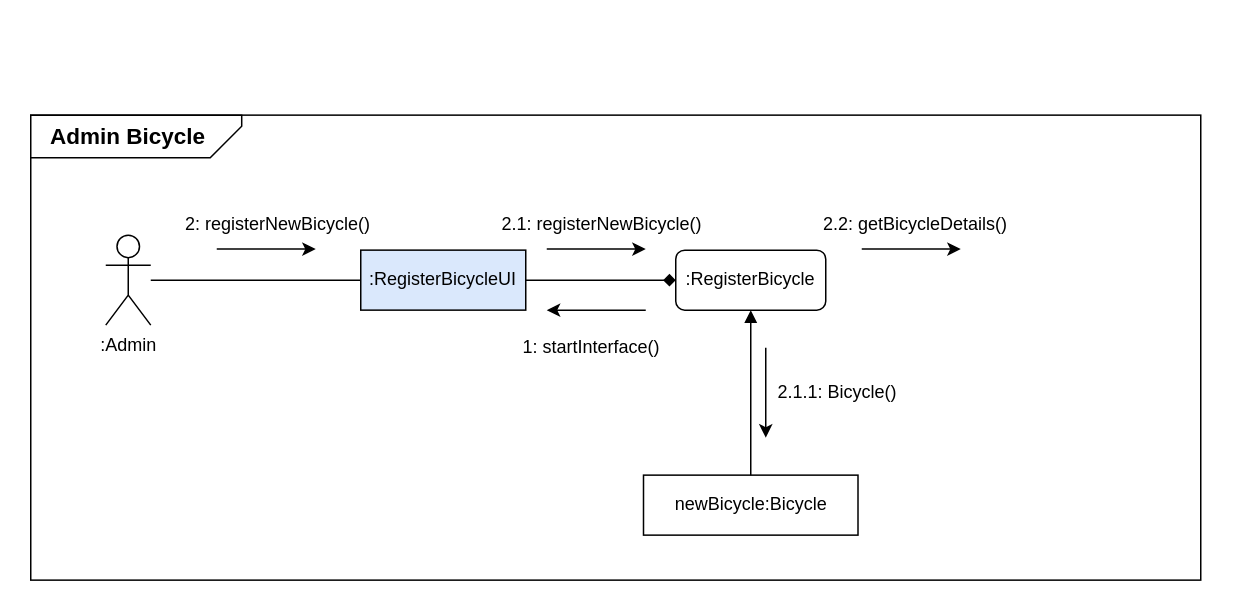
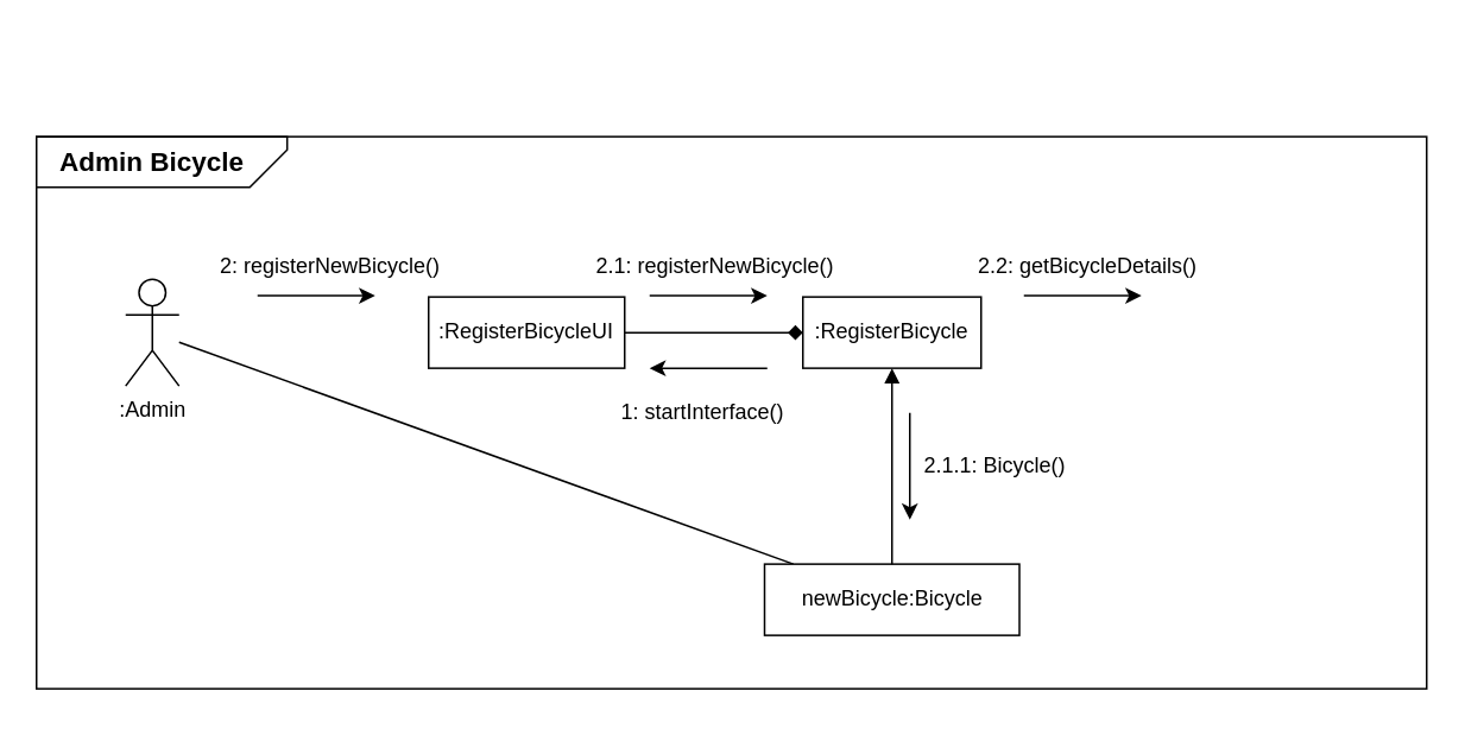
  <mxCell id="0" />
  <mxCell id="1" parent="0" />
  <mxCell id="2" value="" style="rounded=0;whiteSpace=wrap;html=1;" parent="1" vertex="1"><mxGeometry x="20" y="76.09" width="780" height="310" as="geometry" /></mxCell>
  <mxCell id="3" value=":Admin" style="shape=umlActor;verticalLabelPosition=bottom;verticalAlign=top;html=1;outlineConnect=0;" parent="1" vertex="1"><mxGeometry x="70" y="156.085" width="30" height="60" as="geometry" /></mxCell>
- <mxCell id="4" value=":RegisterBicycleUI" style="rounded=0;whiteSpace=wrap;html=1;fillColor=#dae8fc;" parent="1" vertex="1"><mxGeometry x="240" y="166.085" width="110" height="40" as="geometry" /></mxCell>
- <mxCell id="5" value=":RegisterBicycle" style="whiteSpace=wrap;html=1;rounded=1;" parent="1" vertex="1"><mxGeometry x="450" y="166.09" width="100" height="40" as="geometry" /></mxCell>
+ <mxCell id="4" value=":RegisterBicycleUI" style="rounded=0;whiteSpace=wrap;html=1;" parent="1" vertex="1"><mxGeometry x="240" y="166.085" width="110" height="40" as="geometry" /></mxCell>
+ <mxCell id="5" value=":RegisterBicycle" style="rounded=0;whiteSpace=wrap;html=1;" parent="1" vertex="1"><mxGeometry x="450" y="166.09" width="100" height="40" as="geometry" /></mxCell>
  <mxCell id="6" value="" style="endArrow=diamond;html=1;rounded=0;exitX=1;exitY=0.5;exitDx=0;exitDy=0;entryX=0;entryY=0.5;entryDx=0;entryDy=0;" parent="1" source="4" target="5" edge="1"><mxGeometry width="50" height="50" relative="1" as="geometry"><mxPoint x="390" y="236.085" as="sourcePoint" /><mxPoint x="440" y="186.085" as="targetPoint" /></mxGeometry></mxCell>
- <mxCell id="7" value="" style="endArrow=none;html=1;rounded=0;entryX=0;entryY=0.5;entryDx=0;entryDy=0;" parent="1" source="3" target="4" edge="1"><mxGeometry width="50" height="50" relative="1" as="geometry"><mxPoint x="390" y="236.085" as="sourcePoint" /><mxPoint x="440" y="186.085" as="targetPoint" /></mxGeometry></mxCell>
+ <mxCell id="7" value="" style="endArrow=none;html=1;rounded=0;" parent="1" source="3" target="12" edge="1"><mxGeometry width="50" height="50" relative="1" as="geometry"><mxPoint x="390" y="236.085" as="sourcePoint" /><mxPoint x="440" y="186.085" as="targetPoint" /></mxGeometry></mxCell>
  <mxCell id="8" value="" style="endArrow=classic;html=1;rounded=0;" parent="1" edge="1"><mxGeometry width="50" height="50" relative="1" as="geometry"><mxPoint x="430" y="206.085" as="sourcePoint" /><mxPoint x="364" y="206.085" as="targetPoint" /></mxGeometry></mxCell>
  <mxCell id="9" value="" style="shape=card;whiteSpace=wrap;html=1;rotation=90;direction=south;size=21;" parent="1" vertex="1"><mxGeometry x="76.1" width="28.44" height="140.64" as="geometry" y="20" /></mxCell>
  <mxCell id="10" value="&lt;span style=&quot;font-size: 15px;&quot;&gt;&lt;b&gt;Admin Bicycle&lt;/b&gt;&lt;/span&gt;" style="text;html=1;align=center;verticalAlign=middle;whiteSpace=wrap;rounded=0;" parent="1" vertex="1"><mxGeometry x="25" y="75.32" width="120" height="30" as="geometry" /></mxCell>
  <mxCell id="11" value="1: startInterface()" style="text;html=1;align=center;verticalAlign=middle;whiteSpace=wrap;rounded=0;" parent="1" vertex="1"><mxGeometry x="334" y="216.085" width="120" height="30" as="geometry" /></mxCell>
  <mxCell id="12" value="newBicycle:Bicycle" style="rounded=0;whiteSpace=wrap;html=1;" parent="1" vertex="1"><mxGeometry x="428.5" y="316.09" width="143" height="40" as="geometry" /></mxCell>
  <mxCell id="13" value="" style="endArrow=classic;html=1;rounded=0;" parent="1" edge="1"><mxGeometry width="50" height="50" relative="1" as="geometry"><mxPoint x="364" y="165.415" as="sourcePoint" /><mxPoint x="430" y="165.415" as="targetPoint" /></mxGeometry></mxCell>
  <mxCell id="14" value="" style="endArrow=classic;html=1;rounded=0;" parent="1" edge="1"><mxGeometry width="50" height="50" relative="1" as="geometry"><mxPoint x="144" y="165.415" as="sourcePoint" /><mxPoint x="210" y="165.415" as="targetPoint" /></mxGeometry></mxCell>
  <mxCell id="15" value="2: registerNewBicycle()" style="text;html=1;align=center;verticalAlign=middle;whiteSpace=wrap;rounded=0;" parent="1" vertex="1"><mxGeometry x="120" y="134.09" width="130" height="30" as="geometry" /></mxCell>
  <mxCell id="16" value="2.1.1: Bicycle()" style="text;html=1;align=center;verticalAlign=middle;whiteSpace=wrap;rounded=0;" parent="1" vertex="1"><mxGeometry x="510" y="246.085" width="96" height="30" as="geometry" /></mxCell>
  <mxCell id="17" value="2.1: registerNewBicycle&lt;span style=&quot;background-color: transparent; color: light-dark(rgb(0, 0, 0), rgb(255, 255, 255));&quot;&gt;()&lt;/span&gt;" style="text;html=1;align=center;verticalAlign=middle;whiteSpace=wrap;rounded=0;" parent="1" vertex="1"><mxGeometry x="328" y="134.085" width="146" height="30" as="geometry" /></mxCell>
  <mxCell id="18" value="" style="endArrow=classic;html=1;rounded=0;" parent="1" edge="1"><mxGeometry width="50" height="50" relative="1" as="geometry"><mxPoint x="510" y="231.085" as="sourcePoint" /><mxPoint x="510" y="291.085" as="targetPoint" /></mxGeometry></mxCell>
  <mxCell id="19" value="" style="endArrow=block;html=1;rounded=0;entryX=0.5;entryY=1;entryDx=0;entryDy=0;exitX=0.5;exitY=0;exitDx=0;exitDy=0;" parent="1" source="12" target="5" edge="1"><mxGeometry width="50" height="50" relative="1" as="geometry"><mxPoint x="400" y="350" as="sourcePoint" /><mxPoint x="450" y="300" as="targetPoint" /></mxGeometry></mxCell>
  <mxCell id="20" value="" style="endArrow=classic;html=1;rounded=0;" edge="1" parent="1"><mxGeometry width="50" height="50" relative="1" as="geometry"><mxPoint x="574" y="165.415" as="sourcePoint" /><mxPoint x="640" y="165.415" as="targetPoint" /></mxGeometry></mxCell>
  <mxCell id="21" value="2.2: getBicycleDetails&lt;span style=&quot;background-color: transparent; color: light-dark(rgb(0, 0, 0), rgb(255, 255, 255));&quot;&gt;()&lt;/span&gt;" style="text;html=1;align=center;verticalAlign=middle;whiteSpace=wrap;rounded=0;" vertex="1" parent="1"><mxGeometry x="537" y="134.085" width="146" height="30" as="geometry" /></mxCell>
